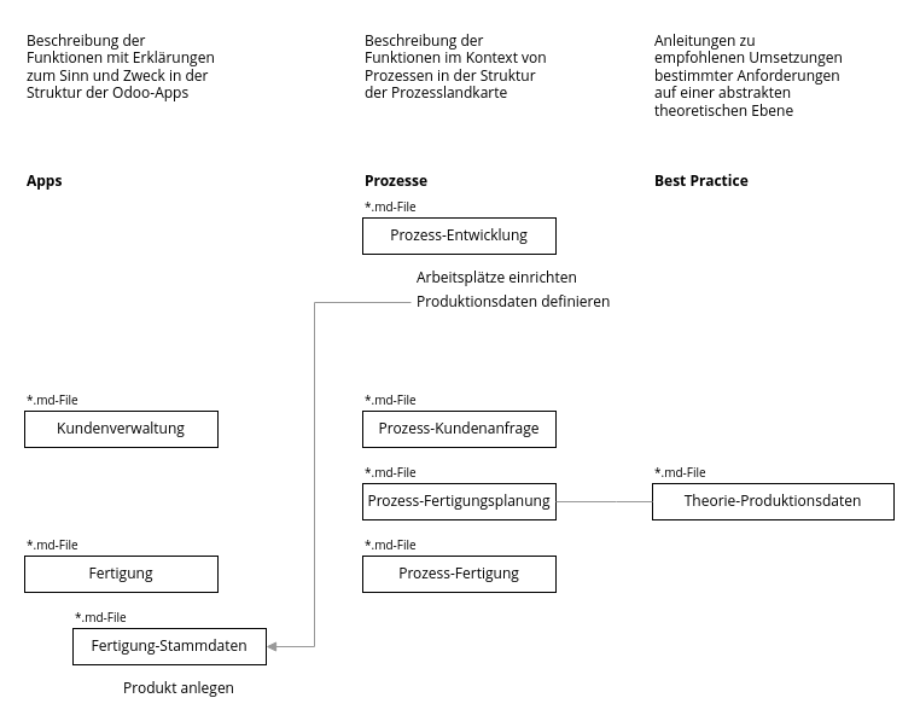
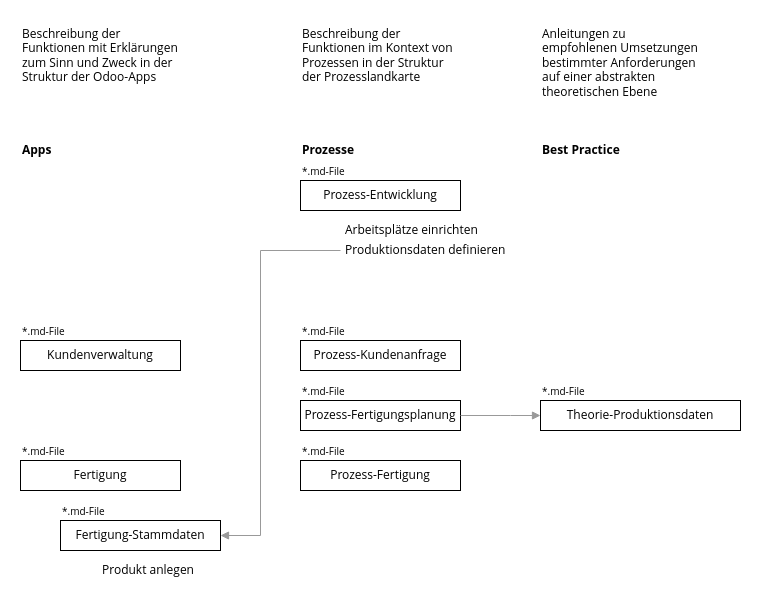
  <mxCell id="0" />
  <mxCell id="1" parent="0" />
  <mxCell id="2" value="Kundenverwaltung" style="rounded=0;whiteSpace=wrap;html=1;fontFamily=Open Sans;" parent="1" vertex="1"><mxGeometry x="20" y="340" width="160" height="30" as="geometry" /></mxCell>
  <mxCell id="3" value="Fertigung" style="rounded=0;whiteSpace=wrap;html=1;fontFamily=Open Sans;" parent="1" vertex="1"><mxGeometry x="20" y="460" width="160" height="30" as="geometry" /></mxCell>
  <mxCell id="4" value="Apps" style="text;html=1;strokeColor=none;fillColor=none;align=left;verticalAlign=middle;whiteSpace=wrap;rounded=0;fontFamily=Open Sans;fontStyle=1" parent="1" vertex="1"><mxGeometry x="20" y="140" width="120" height="20" as="geometry" /></mxCell>
  <mxCell id="5" value="Beschreibung der Funktionen mit Erklärungen zum Sinn und Zweck in der Struktur der Odoo-Apps&amp;nbsp;" style="text;html=1;strokeColor=none;fillColor=none;align=left;verticalAlign=top;whiteSpace=wrap;rounded=0;fontFamily=Open Sans;" parent="1" vertex="1"><mxGeometry x="20" y="20" width="160" height="80" as="geometry" /></mxCell>
  <mxCell id="6" value="Prozess-Kundenanfrage" style="rounded=0;whiteSpace=wrap;html=1;fontFamily=Open Sans;" parent="1" vertex="1"><mxGeometry x="300" y="340" width="160" height="30" as="geometry" /></mxCell>
  <mxCell id="7" value="Prozess-Fertigungsplanung" style="rounded=0;whiteSpace=wrap;html=1;fontFamily=Open Sans;" parent="1" vertex="1"><mxGeometry x="300" y="400" width="160" height="30" as="geometry" /></mxCell>
  <mxCell id="8" value="Prozesse" style="text;html=1;strokeColor=none;fillColor=none;align=left;verticalAlign=middle;whiteSpace=wrap;rounded=0;fontFamily=Open Sans;fontStyle=1" parent="1" vertex="1"><mxGeometry x="300" y="140" width="120" height="20" as="geometry" /></mxCell>
  <mxCell id="9" value="Beschreibung der Funktionen im Kontext von Prozessen in der Struktur der Prozesslandkarte" style="text;html=1;strokeColor=none;fillColor=none;align=left;verticalAlign=top;whiteSpace=wrap;rounded=0;fontFamily=Open Sans;" parent="1" vertex="1"><mxGeometry x="300" y="20" width="160" height="80" as="geometry" /></mxCell>
  <mxCell id="10" value="Prozess-Fertigung" style="rounded=0;whiteSpace=wrap;html=1;fontFamily=Open Sans;" parent="1" vertex="1"><mxGeometry x="300" y="460" width="160" height="30" as="geometry" /></mxCell>
  <mxCell id="11" value="*.md-File" style="text;html=1;strokeColor=none;fillColor=none;align=left;verticalAlign=middle;whiteSpace=wrap;rounded=0;fontFamily=Open Sans;fontSize=10;" parent="1" vertex="1"><mxGeometry x="20" y="320" width="160" height="20" as="geometry" /></mxCell>
  <mxCell id="12" value="*.md-File" style="text;html=1;strokeColor=none;fillColor=none;align=left;verticalAlign=middle;whiteSpace=wrap;rounded=0;fontFamily=Open Sans;fontSize=10;" parent="1" vertex="1"><mxGeometry x="20" y="440" width="160" height="20" as="geometry" /></mxCell>
  <mxCell id="13" value="*.md-File" style="text;html=1;strokeColor=none;fillColor=none;align=left;verticalAlign=middle;whiteSpace=wrap;rounded=0;fontFamily=Open Sans;fontSize=10;" parent="1" vertex="1"><mxGeometry x="300" y="320" width="160" height="20" as="geometry" /></mxCell>
  <mxCell id="14" value="*.md-File" style="text;html=1;strokeColor=none;fillColor=none;align=left;verticalAlign=middle;whiteSpace=wrap;rounded=0;fontFamily=Open Sans;fontSize=10;" parent="1" vertex="1"><mxGeometry x="300" y="380" width="160" height="20" as="geometry" /></mxCell>
  <mxCell id="15" value="*.md-File" style="text;html=1;strokeColor=none;fillColor=none;align=left;verticalAlign=middle;whiteSpace=wrap;rounded=0;fontFamily=Open Sans;fontSize=10;" parent="1" vertex="1"><mxGeometry x="300" y="440" width="160" height="20" as="geometry" /></mxCell>
  <mxCell id="16" value="Fertigung-Stammdaten" style="rounded=0;whiteSpace=wrap;html=1;fontFamily=Open Sans;" parent="1" vertex="1"><mxGeometry x="60" y="520" width="160" height="30" as="geometry" /></mxCell>
  <mxCell id="17" value="*.md-File" style="text;html=1;strokeColor=none;fillColor=none;align=left;verticalAlign=middle;whiteSpace=wrap;rounded=0;fontFamily=Open Sans;fontSize=10;" parent="1" vertex="1"><mxGeometry x="60" y="500" width="160" height="20" as="geometry" /></mxCell>
  <mxCell id="18" value="Prozess-Entwicklung" style="rounded=0;whiteSpace=wrap;html=1;fontFamily=Open Sans;" parent="1" vertex="1"><mxGeometry x="300" y="180" width="160" height="30" as="geometry" /></mxCell>
  <mxCell id="19" value="*.md-File" style="text;html=1;strokeColor=none;fillColor=none;align=left;verticalAlign=middle;whiteSpace=wrap;rounded=0;fontFamily=Open Sans;fontSize=10;" parent="1" vertex="1"><mxGeometry x="300" y="160" width="160" height="20" as="geometry" /></mxCell>
  <mxCell id="20" value="Arbeitsplätze einrichten" style="rounded=0;whiteSpace=wrap;html=1;fontFamily=Open Sans;strokeColor=none;align=left;spacingLeft=3;" parent="1" vertex="1"><mxGeometry x="340" y="220" width="200" height="20" as="geometry" /></mxCell>
  <mxCell id="21" value="Produktionsdaten definieren" style="rounded=0;whiteSpace=wrap;html=1;fontFamily=Open Sans;strokeColor=none;align=left;spacingLeft=3;" parent="1" vertex="1"><mxGeometry x="340" y="240" width="200" height="20" as="geometry" /></mxCell>
  <mxCell id="22" value="" style="endArrow=block;html=1;fontFamily=Open Sans;fontSize=10;entryX=1;entryY=0.5;entryDx=0;entryDy=0;exitX=0;exitY=0.5;exitDx=0;exitDy=0;edgeStyle=orthogonalEdgeStyle;rounded=0;endFill=1;fillColor=#f5f5f5;strokeColor=#999999;" parent="1" source="21" target="16" edge="1"><mxGeometry width="50" height="50" relative="1" as="geometry"><mxPoint x="330" y="410" as="sourcePoint" /><mxPoint x="380" y="360" as="targetPoint" /><Array as="points"><mxPoint x="260" y="250" /><mxPoint x="260" y="535" /></Array></mxGeometry></mxCell>
  <mxCell id="23" value="Best Practice" style="text;html=1;strokeColor=none;fillColor=none;align=left;verticalAlign=middle;whiteSpace=wrap;rounded=0;fontFamily=Open Sans;fontStyle=1" parent="1" vertex="1"><mxGeometry x="540" y="140" width="120" height="20" as="geometry" /></mxCell>
  <mxCell id="24" value="Anleitungen zu empfohlenen Umsetzungen bestimmter Anforderungen auf einer abstrakten theoretischen Ebene" style="text;html=1;strokeColor=none;fillColor=none;align=left;verticalAlign=top;whiteSpace=wrap;rounded=0;fontFamily=Open Sans;" parent="1" vertex="1"><mxGeometry x="540" y="20" width="160" height="100" as="geometry" /></mxCell>
  <mxCell id="25" value="Theorie-Produktionsdaten" style="rounded=0;whiteSpace=wrap;html=1;fontFamily=Open Sans;" parent="1" vertex="1"><mxGeometry x="540" y="400" width="200" height="30" as="geometry" /></mxCell>
  <mxCell id="26" value="*.md-File" style="text;html=1;strokeColor=none;fillColor=none;align=left;verticalAlign=middle;whiteSpace=wrap;rounded=0;fontFamily=Open Sans;fontSize=10;" parent="1" vertex="1"><mxGeometry x="540" y="380" width="160" height="20" as="geometry" /></mxCell>
- <mxCell id="27" value="" style="endArrow=none;html=1;fontFamily=Open Sans;fontSize=10;entryX=0;entryY=0.5;entryDx=0;entryDy=0;edgeStyle=orthogonalEdgeStyle;rounded=0;endFill=1;exitX=1;exitY=0.5;exitDx=0;exitDy=0;strokeColor=#999999;" parent="1" source="7" target="25" edge="1"><mxGeometry width="50" height="50" relative="1" as="geometry"><mxPoint x="660" y="250" as="sourcePoint" /><mxPoint x="270" y="545" as="targetPoint" /><Array as="points"><mxPoint x="510" y="415" /><mxPoint x="510" y="415" /></Array></mxGeometry></mxCell>
+ <mxCell id="27" value="" style="endArrow=block;html=1;fontFamily=Open Sans;fontSize=10;entryX=0;entryY=0.5;entryDx=0;entryDy=0;edgeStyle=orthogonalEdgeStyle;rounded=0;endFill=1;exitX=1;exitY=0.5;exitDx=0;exitDy=0;strokeColor=#999999;" parent="1" source="7" target="25" edge="1"><mxGeometry width="50" height="50" relative="1" as="geometry"><mxPoint x="660" y="250" as="sourcePoint" /><mxPoint x="270" y="545" as="targetPoint" /><Array as="points"><mxPoint x="510" y="415" /><mxPoint x="510" y="415" /></Array></mxGeometry></mxCell>
  <mxCell id="28" value="Produkt anlegen" style="rounded=0;whiteSpace=wrap;html=1;fontFamily=Open Sans;align=left;strokeColor=none;" parent="1" vertex="1"><mxGeometry x="100" y="560" width="160" height="20" as="geometry" /></mxCell>
